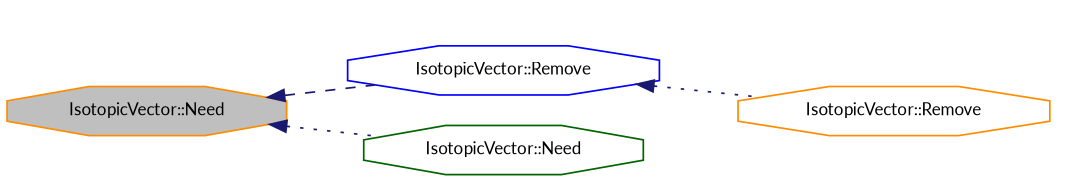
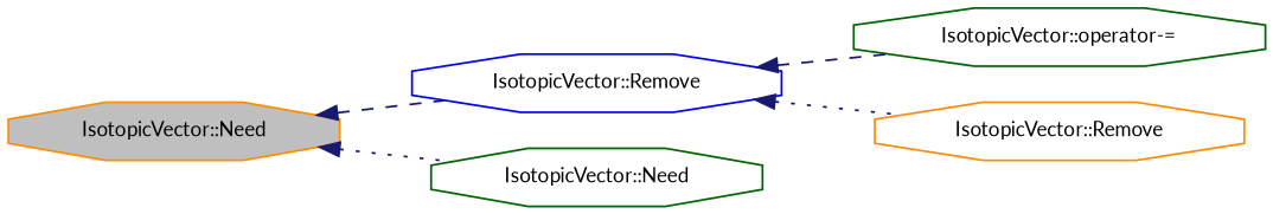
  digraph {
    rankdir=LR
    fontname=Lato
    node [color=darkorange fillcolor=white fontname=Lato fontsize=10 shape=octagon style=filled]
    edge [color=midnightblue dir=back fontname=Lato fontsize=10 labelfontname=Helvetica labelfontsize=10 style=dashed]
    n1 [fillcolor=grey75 fontcolor=black height=0.2 label="IsotopicVector::Need" width=0.4]
    n2 [color=blue height=0.2 label="IsotopicVector::Remove" width=0.4]
    n3 [color=darkgreen height=0.2 label="IsotopicVector::Need" width=0.4]
+   n4 [color=darkgreen height=0.2 label="IsotopicVector::operator-=" width=0.4]
    n5 [height=0.2 label="IsotopicVector::Remove" width=0.4]
    n1 -> n2
    n1 -> n3 [style=dotted]
+   n2 -> n4
    n2 -> n5 [style=dotted]
  }
